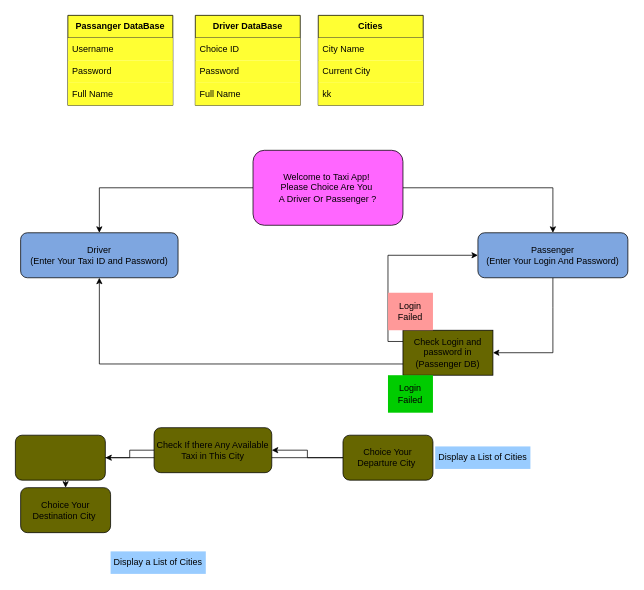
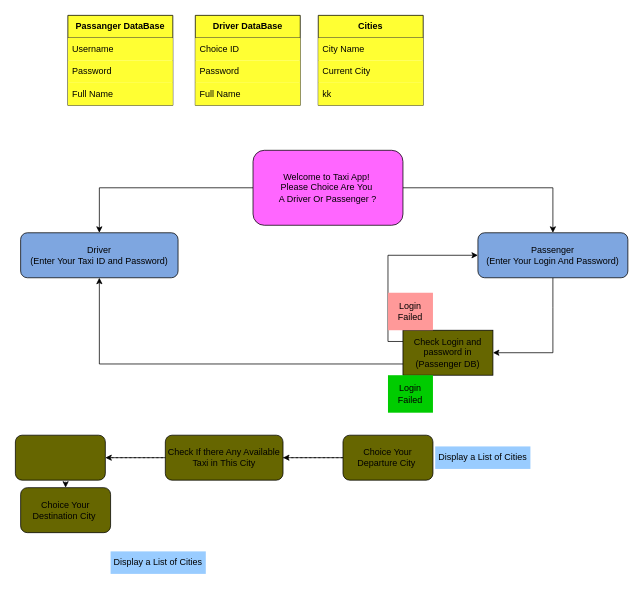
  <mxCell id="0" />
  <mxCell id="1" parent="0" />
  <mxCell id="2" value="" style="edgeStyle=orthogonalEdgeStyle;rounded=0;orthogonalLoop=1;jettySize=auto;html=1;" edge="1" parent="1" source="4" target="5"><mxGeometry relative="1" as="geometry" /></mxCell>
  <mxCell id="3" value="" style="edgeStyle=orthogonalEdgeStyle;rounded=0;orthogonalLoop=1;jettySize=auto;html=1;" edge="1" parent="1" source="4" target="7"><mxGeometry relative="1" as="geometry" /></mxCell>
  <mxCell id="4" value="Welcome to Taxi App!&amp;nbsp;&lt;div&gt;Please Choice Are You&amp;nbsp;&lt;/div&gt;&lt;div&gt;A Driver Or Passenger ?&lt;/div&gt;" style="rounded=1;whiteSpace=wrap;html=1;fillColor=#FF66FF;" vertex="1" parent="1"><mxGeometry x="337" y="200" width="200" height="100" as="geometry" /></mxCell>
  <mxCell id="5" value="Driver&lt;div&gt;(Enter Your Taxi ID and Password)&lt;/div&gt;" style="rounded=1;whiteSpace=wrap;html=1;fillColor=#7EA6E0;" vertex="1" parent="1"><mxGeometry x="27" y="310" width="210" height="60" as="geometry" /></mxCell>
  <mxCell id="6" value="" style="edgeStyle=orthogonalEdgeStyle;rounded=0;orthogonalLoop=1;jettySize=auto;html=1;" edge="1" parent="1" source="7" target="10"><mxGeometry relative="1" as="geometry"><Array as="points"><mxPoint x="737" y="410" /><mxPoint x="737" y="410" /></Array></mxGeometry></mxCell>
  <mxCell id="7" value="Passenger&lt;div&gt;(Enter Your Login And Password)&lt;/div&gt;" style="rounded=1;whiteSpace=wrap;html=1;fillColor=#7EA6E0;" vertex="1" parent="1"><mxGeometry x="637" y="310" width="200" height="60" as="geometry" /></mxCell>
  <mxCell id="8" style="edgeStyle=orthogonalEdgeStyle;rounded=0;orthogonalLoop=1;jettySize=auto;html=1;exitX=0;exitY=0.25;exitDx=0;exitDy=0;entryX=0;entryY=0.5;entryDx=0;entryDy=0;" edge="1" parent="1" source="10" target="7"><mxGeometry relative="1" as="geometry" /></mxCell>
  <mxCell id="9" value="" style="edgeStyle=orthogonalEdgeStyle;rounded=0;orthogonalLoop=1;jettySize=auto;html=1;exitX=0;exitY=0.75;exitDx=0;exitDy=0;" edge="1" parent="1" source="10" target="5"><mxGeometry relative="1" as="geometry" /></mxCell>
  <mxCell id="10" value="Check Login and password in (Passenger DB)" style="whiteSpace=wrap;html=1;fillColor=#666600;rounded=0;" vertex="1" parent="1"><mxGeometry x="537" y="440" width="120" height="60" as="geometry" /></mxCell>
- <mxCell id="11" value="" style="edgeStyle=orthogonalEdgeStyle;rounded=0;orthogonalLoop=1;jettySize=auto;html=1;" edge="1" parent="1" source="13" target="28"><mxGeometry relative="1" as="geometry" /></mxCell>
+ <mxCell id="11" value="" style="edgeStyle=orthogonalEdgeStyle;rounded=0;orthogonalLoop=1;jettySize=auto;html=1;dashed=1;" edge="1" parent="1" source="13" target="28"><mxGeometry relative="1" as="geometry" /></mxCell>
  <mxCell id="12" value="" style="edgeStyle=orthogonalEdgeStyle;rounded=0;orthogonalLoop=1;jettySize=auto;html=1;" edge="1" parent="1" source="13" target="32"><mxGeometry relative="1" as="geometry" /></mxCell>
  <mxCell id="13" value="Choice Your Departure City&amp;nbsp;" style="whiteSpace=wrap;html=1;rounded=1;fillColor=#666600;" vertex="1" parent="1"><mxGeometry x="457" y="580" width="120" height="60" as="geometry" /></mxCell>
  <mxCell id="14" value="Login Failed" style="text;html=1;align=center;verticalAlign=middle;whiteSpace=wrap;rounded=0;fillColor=#FF9999;" vertex="1" parent="1"><mxGeometry x="517" y="390" width="60" height="50" as="geometry" /></mxCell>
  <mxCell id="15" value="Login Failed" style="text;html=1;align=center;verticalAlign=middle;whiteSpace=wrap;rounded=0;fillColor=#00CC00;" vertex="1" parent="1"><mxGeometry x="517" y="500" width="60" height="50" as="geometry" /></mxCell>
  <mxCell id="16" value="&lt;b&gt;Passanger DataBase&lt;/b&gt;" style="swimlane;fontStyle=0;childLayout=stackLayout;horizontal=1;startSize=30;horizontalStack=0;resizeParent=1;resizeParentMax=0;resizeLast=0;collapsible=1;marginBottom=0;whiteSpace=wrap;html=1;fillColor=#FFFF33;" vertex="1" parent="1"><mxGeometry x="90" y="20" width="140" height="120" as="geometry" /></mxCell>
  <mxCell id="17" value="Username" style="text;strokeColor=none;fillColor=#FFFF33;align=left;verticalAlign=middle;spacingLeft=4;spacingRight=4;overflow=hidden;points=[[0,0.5],[1,0.5]];portConstraint=eastwest;rotatable=0;whiteSpace=wrap;html=1;" vertex="1" parent="16"><mxGeometry y="30" width="140" height="30" as="geometry" /></mxCell>
  <mxCell id="18" value="Password" style="text;strokeColor=none;fillColor=#FFFF33;align=left;verticalAlign=middle;spacingLeft=4;spacingRight=4;overflow=hidden;points=[[0,0.5],[1,0.5]];portConstraint=eastwest;rotatable=0;whiteSpace=wrap;html=1;" vertex="1" parent="16"><mxGeometry y="60" width="140" height="30" as="geometry" /></mxCell>
  <mxCell id="19" value="Full Name" style="text;strokeColor=none;fillColor=#FFFF33;align=left;verticalAlign=middle;spacingLeft=4;spacingRight=4;overflow=hidden;points=[[0,0.5],[1,0.5]];portConstraint=eastwest;rotatable=0;whiteSpace=wrap;html=1;" vertex="1" parent="16"><mxGeometry y="90" width="140" height="30" as="geometry" /></mxCell>
  <mxCell id="20" value="&lt;b&gt;Driver DataBase&lt;/b&gt;" style="swimlane;fontStyle=0;childLayout=stackLayout;horizontal=1;startSize=30;horizontalStack=0;resizeParent=1;resizeParentMax=0;resizeLast=0;collapsible=1;marginBottom=0;whiteSpace=wrap;html=1;fillColor=#FFFF33;" vertex="1" parent="1"><mxGeometry x="260" y="20" width="140" height="120" as="geometry" /></mxCell>
  <mxCell id="21" value="Choice ID" style="text;strokeColor=none;fillColor=#FFFF33;align=left;verticalAlign=middle;spacingLeft=4;spacingRight=4;overflow=hidden;points=[[0,0.5],[1,0.5]];portConstraint=eastwest;rotatable=0;whiteSpace=wrap;html=1;" vertex="1" parent="20"><mxGeometry y="30" width="140" height="30" as="geometry" /></mxCell>
  <mxCell id="22" value="Password" style="text;strokeColor=none;fillColor=#FFFF33;align=left;verticalAlign=middle;spacingLeft=4;spacingRight=4;overflow=hidden;points=[[0,0.5],[1,0.5]];portConstraint=eastwest;rotatable=0;whiteSpace=wrap;html=1;" vertex="1" parent="20"><mxGeometry y="60" width="140" height="30" as="geometry" /></mxCell>
  <mxCell id="23" value="Full Name" style="text;strokeColor=none;fillColor=#FFFF33;align=left;verticalAlign=middle;spacingLeft=4;spacingRight=4;overflow=hidden;points=[[0,0.5],[1,0.5]];portConstraint=eastwest;rotatable=0;whiteSpace=wrap;html=1;" vertex="1" parent="20"><mxGeometry y="90" width="140" height="30" as="geometry" /></mxCell>
  <mxCell id="24" value="&lt;b&gt;Cities&lt;/b&gt;" style="swimlane;fontStyle=0;childLayout=stackLayout;horizontal=1;startSize=30;horizontalStack=0;resizeParent=1;resizeParentMax=0;resizeLast=0;collapsible=1;marginBottom=0;whiteSpace=wrap;html=1;fillColor=#FFFF33;" vertex="1" parent="1"><mxGeometry x="424" y="20" width="140" height="120" as="geometry" /></mxCell>
  <mxCell id="25" value="City Name" style="text;strokeColor=none;fillColor=#FFFF33;align=left;verticalAlign=middle;spacingLeft=4;spacingRight=4;overflow=hidden;points=[[0,0.5],[1,0.5]];portConstraint=eastwest;rotatable=0;whiteSpace=wrap;html=1;" vertex="1" parent="24"><mxGeometry y="30" width="140" height="30" as="geometry" /></mxCell>
  <mxCell id="26" value="Current City" style="text;strokeColor=none;fillColor=#FFFF33;align=left;verticalAlign=middle;spacingLeft=4;spacingRight=4;overflow=hidden;points=[[0,0.5],[1,0.5]];portConstraint=eastwest;rotatable=0;whiteSpace=wrap;html=1;" vertex="1" parent="24"><mxGeometry y="60" width="140" height="30" as="geometry" /></mxCell>
  <mxCell id="27" value="kk" style="text;strokeColor=none;fillColor=#FFFF33;align=left;verticalAlign=middle;spacingLeft=4;spacingRight=4;overflow=hidden;points=[[0,0.5],[1,0.5]];portConstraint=eastwest;rotatable=0;whiteSpace=wrap;html=1;" vertex="1" parent="24"><mxGeometry y="90" width="140" height="30" as="geometry" /></mxCell>
  <mxCell id="28" value="Choice Your Destination City&amp;nbsp;" style="whiteSpace=wrap;html=1;rounded=1;fillColor=#666600;" vertex="1" parent="1"><mxGeometry x="27" y="650" width="120" height="60" as="geometry" /></mxCell>
  <mxCell id="29" value="Display a List of Cities" style="text;html=1;align=center;verticalAlign=middle;whiteSpace=wrap;rounded=0;fillColor=#99CCFF;" vertex="1" parent="1"><mxGeometry x="580" y="595" width="127" height="30" as="geometry" /></mxCell>
  <mxCell id="30" value="Display a List of Cities" style="text;html=1;align=center;verticalAlign=middle;whiteSpace=wrap;rounded=0;fillColor=#99CCFF;" vertex="1" parent="1"><mxGeometry x="147" y="735" width="127" height="30" as="geometry" /></mxCell>
  <mxCell id="31" value="" style="edgeStyle=orthogonalEdgeStyle;rounded=0;orthogonalLoop=1;jettySize=auto;html=1;" edge="1" parent="1" source="32" target="33"><mxGeometry relative="1" as="geometry" /></mxCell>
- <mxCell id="32" value="Check If there Any Available Taxi in This City" style="whiteSpace=wrap;html=1;fillColor=#666600;rounded=1;" vertex="1" parent="1"><mxGeometry x="205" y="570" width="157" height="60" as="geometry" /></mxCell>
+ <mxCell id="32" value="Check If there Any Available Taxi in This City" style="whiteSpace=wrap;html=1;fillColor=#666600;rounded=1;" vertex="1" parent="1"><mxGeometry x="220" y="580" width="157" height="60" as="geometry" /></mxCell>
  <mxCell id="33" value="" style="whiteSpace=wrap;html=1;fillColor=#666600;rounded=1;" vertex="1" parent="1"><mxGeometry x="20" y="580" width="120" height="60" as="geometry" /></mxCell>
